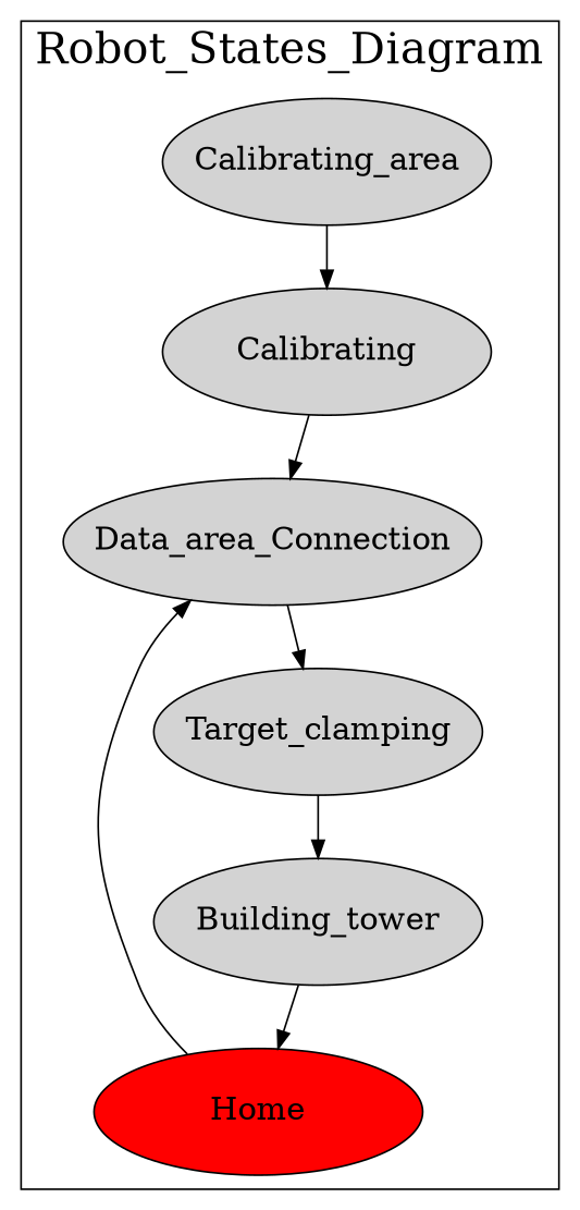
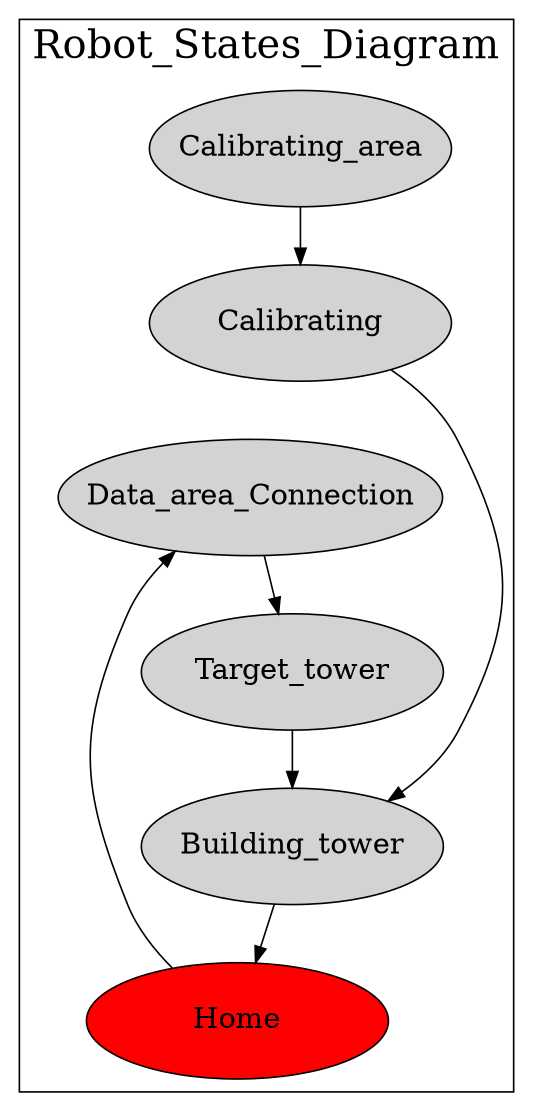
  digraph {
    node [fontsize=18 shape=ellipse style=filled]
    n1 [height=1 label=Data_area_Connection width=2.6]
-   Target_clamping [height=1 width=2.6]
+   Target_clamping [height=1 width=2.6 label=Target_tower]
    Calibrating_area [height=1 width=2.6]
    Calibrating [height=1 width=2.6]
    Building_tower [height=1 width=2.6]
    Home [fillcolor=red height=1 width=2.6]
    subgraph cluster_1 {
      fontsize=25
      label=Robot_States_Diagram
      n1
      Target_clamping
      Calibrating_area
      Calibrating
      Building_tower
      Home
    }
    n1 -> Target_clamping
    Target_clamping -> Building_tower
    Calibrating_area -> Calibrating
-   Calibrating -> n1
+   Calibrating -> Building_tower
    Building_tower -> Home
    Home -> n1
  }
